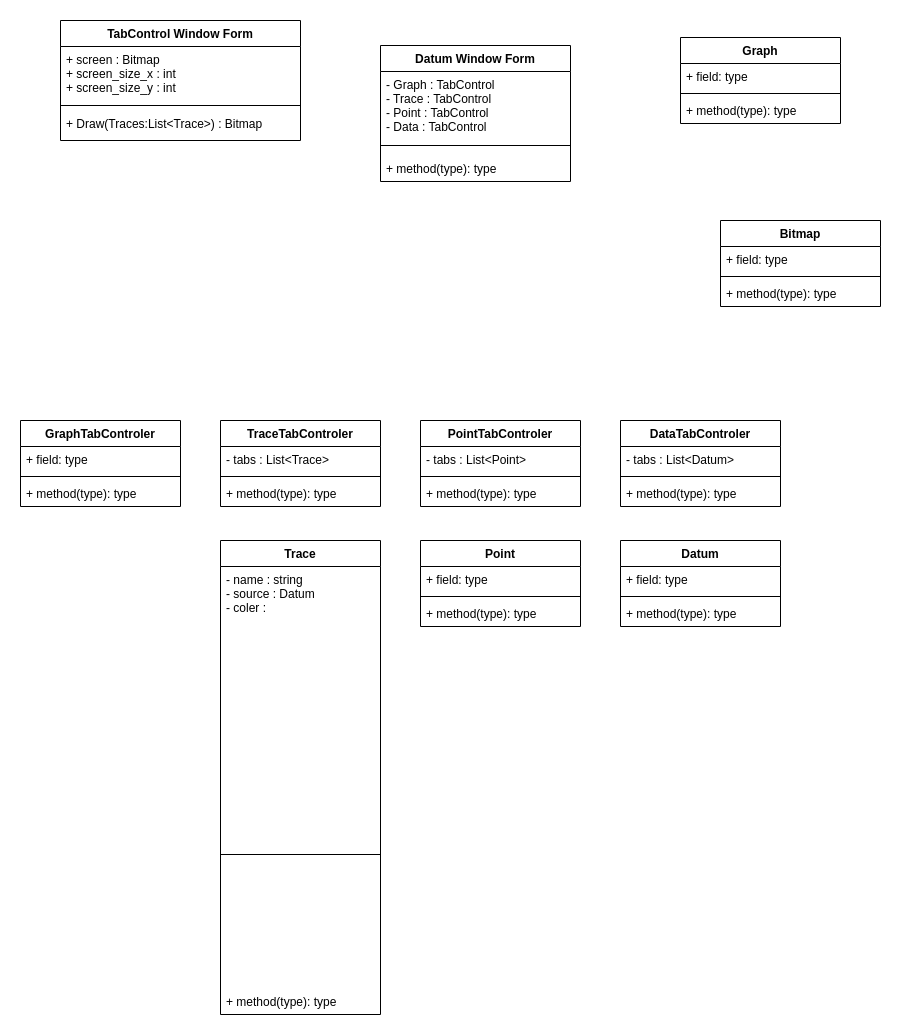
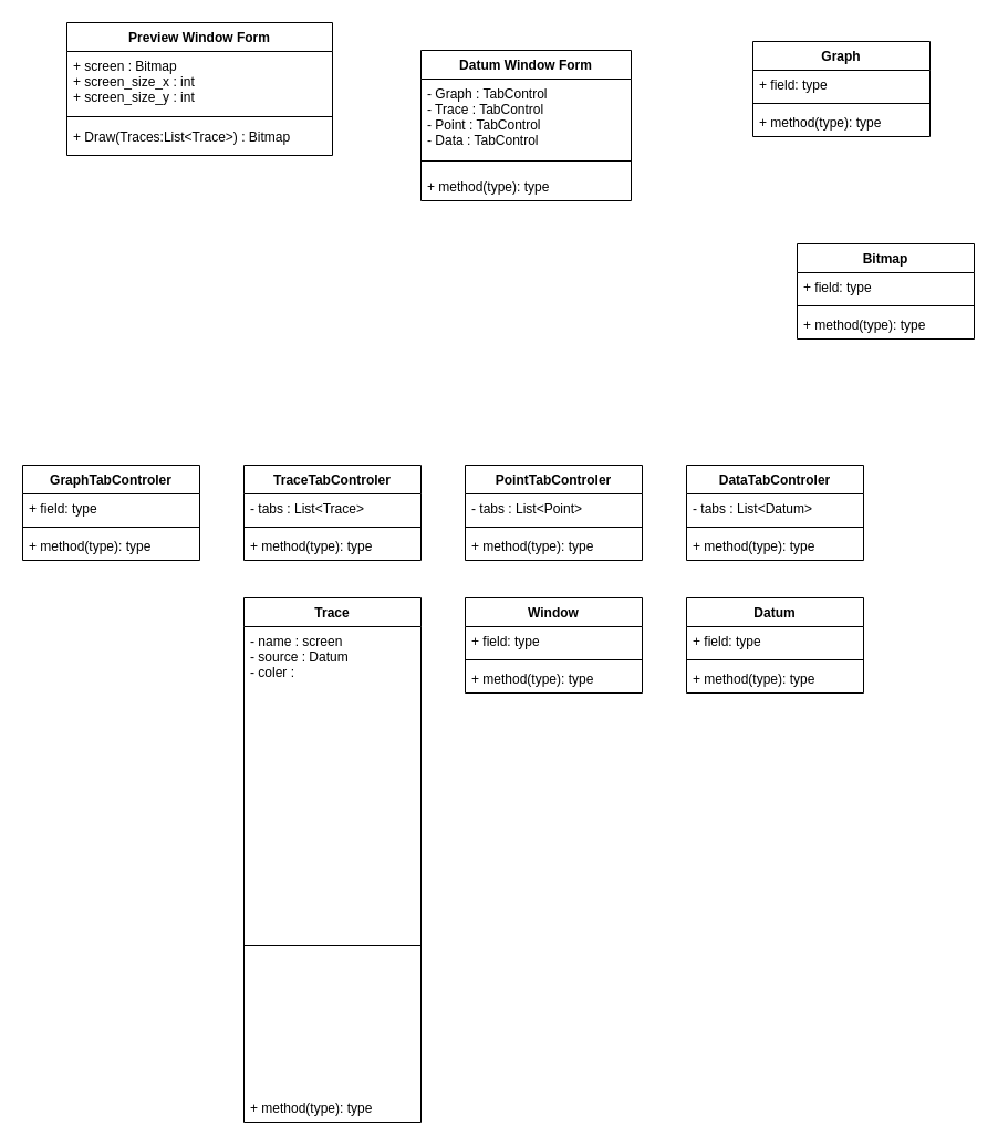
  <mxCell id="0" />
  <mxCell id="1" parent="0" />
- <mxCell id="2" value="TabControl Window Form" style="swimlane;fontStyle=1;align=center;verticalAlign=top;childLayout=stackLayout;horizontal=1;startSize=26;horizontalStack=0;resizeParent=1;resizeParentMax=0;resizeLast=0;collapsible=1;marginBottom=0;" vertex="1" parent="1"><mxGeometry x="60" y="20" width="240" height="120" as="geometry" /></mxCell>
+ <mxCell id="2" value="Preview Window Form" style="swimlane;fontStyle=1;align=center;verticalAlign=top;childLayout=stackLayout;horizontal=1;startSize=26;horizontalStack=0;resizeParent=1;resizeParentMax=0;resizeLast=0;collapsible=1;marginBottom=0;" vertex="1" parent="1"><mxGeometry x="60" y="20" width="240" height="120" as="geometry" /></mxCell>
  <mxCell id="3" value="+ screen : Bitmap&#10;+ screen_size_x : int&#10;+ screen_size_y : int" style="text;strokeColor=none;fillColor=none;align=left;verticalAlign=top;spacingLeft=4;spacingRight=4;overflow=hidden;rotatable=0;points=[[0,0.5],[1,0.5]];portConstraint=eastwest;" vertex="1" parent="2"><mxGeometry y="26" width="240" height="54" as="geometry" /></mxCell>
  <mxCell id="4" value="" style="line;strokeWidth=1;fillColor=none;align=left;verticalAlign=middle;spacingTop=-1;spacingLeft=3;spacingRight=3;rotatable=0;labelPosition=right;points=[];portConstraint=eastwest;strokeColor=inherit;" vertex="1" parent="2"><mxGeometry y="80" width="240" height="10" as="geometry" /></mxCell>
  <mxCell id="5" value="+ Draw(Traces:List&lt;Trace&gt;) : Bitmap" style="text;strokeColor=none;fillColor=none;align=left;verticalAlign=top;spacingLeft=4;spacingRight=4;overflow=hidden;rotatable=0;points=[[0,0.5],[1,0.5]];portConstraint=eastwest;" vertex="1" parent="2"><mxGeometry y="90" width="240" height="30" as="geometry" /></mxCell>
  <mxCell id="6" value="Graph" style="swimlane;fontStyle=1;align=center;verticalAlign=top;childLayout=stackLayout;horizontal=1;startSize=26;horizontalStack=0;resizeParent=1;resizeParentMax=0;resizeLast=0;collapsible=1;marginBottom=0;" vertex="1" parent="1"><mxGeometry x="680" y="37" width="160" height="86" as="geometry" /></mxCell>
  <mxCell id="7" value="+ field: type" style="text;strokeColor=none;fillColor=none;align=left;verticalAlign=top;spacingLeft=4;spacingRight=4;overflow=hidden;rotatable=0;points=[[0,0.5],[1,0.5]];portConstraint=eastwest;" vertex="1" parent="6"><mxGeometry y="26" width="160" height="26" as="geometry" /></mxCell>
  <mxCell id="8" value="" style="line;strokeWidth=1;fillColor=none;align=left;verticalAlign=middle;spacingTop=-1;spacingLeft=3;spacingRight=3;rotatable=0;labelPosition=right;points=[];portConstraint=eastwest;strokeColor=inherit;" vertex="1" parent="6"><mxGeometry y="52" width="160" height="8" as="geometry" /></mxCell>
  <mxCell id="9" value="+ method(type): type" style="text;strokeColor=none;fillColor=none;align=left;verticalAlign=top;spacingLeft=4;spacingRight=4;overflow=hidden;rotatable=0;points=[[0,0.5],[1,0.5]];portConstraint=eastwest;" vertex="1" parent="6"><mxGeometry y="60" width="160" height="26" as="geometry" /></mxCell>
  <mxCell id="10" value="Datum Window Form" style="swimlane;fontStyle=1;align=center;verticalAlign=top;childLayout=stackLayout;horizontal=1;startSize=26;horizontalStack=0;resizeParent=1;resizeParentMax=0;resizeLast=0;collapsible=1;marginBottom=0;" vertex="1" parent="1"><mxGeometry x="380" y="45" width="190" height="136" as="geometry" /></mxCell>
  <mxCell id="11" value="- Graph : TabControl&#10;- Trace : TabControl&#10;- Point : TabControl&#10;- Data : TabControl" style="text;strokeColor=none;fillColor=none;align=left;verticalAlign=top;spacingLeft=4;spacingRight=4;overflow=hidden;rotatable=0;points=[[0,0.5],[1,0.5]];portConstraint=eastwest;" vertex="1" parent="10"><mxGeometry y="26" width="190" height="64" as="geometry" /></mxCell>
  <mxCell id="12" value="" style="line;strokeWidth=1;fillColor=none;align=left;verticalAlign=middle;spacingTop=-1;spacingLeft=3;spacingRight=3;rotatable=0;labelPosition=right;points=[];portConstraint=eastwest;strokeColor=inherit;" vertex="1" parent="10"><mxGeometry y="90" width="190" height="20" as="geometry" /></mxCell>
  <mxCell id="13" value="+ method(type): type" style="text;strokeColor=none;fillColor=none;align=left;verticalAlign=top;spacingLeft=4;spacingRight=4;overflow=hidden;rotatable=0;points=[[0,0.5],[1,0.5]];portConstraint=eastwest;" vertex="1" parent="10"><mxGeometry y="110" width="190" height="26" as="geometry" /></mxCell>
  <mxCell id="14" value="GraphTabControler" style="swimlane;fontStyle=1;align=center;verticalAlign=top;childLayout=stackLayout;horizontal=1;startSize=26;horizontalStack=0;resizeParent=1;resizeParentMax=0;resizeLast=0;collapsible=1;marginBottom=0;" vertex="1" parent="1"><mxGeometry x="20" y="420" width="160" height="86" as="geometry" /></mxCell>
  <mxCell id="15" value="+ field: type" style="text;strokeColor=none;fillColor=none;align=left;verticalAlign=top;spacingLeft=4;spacingRight=4;overflow=hidden;rotatable=0;points=[[0,0.5],[1,0.5]];portConstraint=eastwest;" vertex="1" parent="14"><mxGeometry y="26" width="160" height="26" as="geometry" /></mxCell>
  <mxCell id="16" value="" style="line;strokeWidth=1;fillColor=none;align=left;verticalAlign=middle;spacingTop=-1;spacingLeft=3;spacingRight=3;rotatable=0;labelPosition=right;points=[];portConstraint=eastwest;strokeColor=inherit;" vertex="1" parent="14"><mxGeometry y="52" width="160" height="8" as="geometry" /></mxCell>
  <mxCell id="17" value="+ method(type): type" style="text;strokeColor=none;fillColor=none;align=left;verticalAlign=top;spacingLeft=4;spacingRight=4;overflow=hidden;rotatable=0;points=[[0,0.5],[1,0.5]];portConstraint=eastwest;" vertex="1" parent="14"><mxGeometry y="60" width="160" height="26" as="geometry" /></mxCell>
  <mxCell id="18" value="TraceTabControler" style="swimlane;fontStyle=1;align=center;verticalAlign=top;childLayout=stackLayout;horizontal=1;startSize=26;horizontalStack=0;resizeParent=1;resizeParentMax=0;resizeLast=0;collapsible=1;marginBottom=0;" vertex="1" parent="1"><mxGeometry x="220" y="420" width="160" height="86" as="geometry" /></mxCell>
  <mxCell id="19" value="- tabs : List&lt;Trace&gt;" style="text;strokeColor=none;fillColor=none;align=left;verticalAlign=top;spacingLeft=4;spacingRight=4;overflow=hidden;rotatable=0;points=[[0,0.5],[1,0.5]];portConstraint=eastwest;" vertex="1" parent="18"><mxGeometry y="26" width="160" height="26" as="geometry" /></mxCell>
  <mxCell id="20" value="" style="line;strokeWidth=1;fillColor=none;align=left;verticalAlign=middle;spacingTop=-1;spacingLeft=3;spacingRight=3;rotatable=0;labelPosition=right;points=[];portConstraint=eastwest;strokeColor=inherit;" vertex="1" parent="18"><mxGeometry y="52" width="160" height="8" as="geometry" /></mxCell>
  <mxCell id="21" value="+ method(type): type" style="text;strokeColor=none;fillColor=none;align=left;verticalAlign=top;spacingLeft=4;spacingRight=4;overflow=hidden;rotatable=0;points=[[0,0.5],[1,0.5]];portConstraint=eastwest;" vertex="1" parent="18"><mxGeometry y="60" width="160" height="26" as="geometry" /></mxCell>
  <mxCell id="22" value="PointTabControler" style="swimlane;fontStyle=1;align=center;verticalAlign=top;childLayout=stackLayout;horizontal=1;startSize=26;horizontalStack=0;resizeParent=1;resizeParentMax=0;resizeLast=0;collapsible=1;marginBottom=0;" vertex="1" parent="1"><mxGeometry x="420" y="420" width="160" height="86" as="geometry" /></mxCell>
  <mxCell id="23" value="- tabs : List&lt;Point&gt;" style="text;strokeColor=none;fillColor=none;align=left;verticalAlign=top;spacingLeft=4;spacingRight=4;overflow=hidden;rotatable=0;points=[[0,0.5],[1,0.5]];portConstraint=eastwest;" vertex="1" parent="22"><mxGeometry y="26" width="160" height="26" as="geometry" /></mxCell>
  <mxCell id="24" value="" style="line;strokeWidth=1;fillColor=none;align=left;verticalAlign=middle;spacingTop=-1;spacingLeft=3;spacingRight=3;rotatable=0;labelPosition=right;points=[];portConstraint=eastwest;strokeColor=inherit;" vertex="1" parent="22"><mxGeometry y="52" width="160" height="8" as="geometry" /></mxCell>
  <mxCell id="25" value="+ method(type): type" style="text;strokeColor=none;fillColor=none;align=left;verticalAlign=top;spacingLeft=4;spacingRight=4;overflow=hidden;rotatable=0;points=[[0,0.5],[1,0.5]];portConstraint=eastwest;" vertex="1" parent="22"><mxGeometry y="60" width="160" height="26" as="geometry" /></mxCell>
  <mxCell id="26" value="DataTabControler" style="swimlane;fontStyle=1;align=center;verticalAlign=top;childLayout=stackLayout;horizontal=1;startSize=26;horizontalStack=0;resizeParent=1;resizeParentMax=0;resizeLast=0;collapsible=1;marginBottom=0;" vertex="1" parent="1"><mxGeometry x="620" y="420" width="160" height="86" as="geometry" /></mxCell>
  <mxCell id="27" value="- tabs : List&lt;Datum&gt;" style="text;strokeColor=none;fillColor=none;align=left;verticalAlign=top;spacingLeft=4;spacingRight=4;overflow=hidden;rotatable=0;points=[[0,0.5],[1,0.5]];portConstraint=eastwest;" vertex="1" parent="26"><mxGeometry y="26" width="160" height="26" as="geometry" /></mxCell>
  <mxCell id="28" value="" style="line;strokeWidth=1;fillColor=none;align=left;verticalAlign=middle;spacingTop=-1;spacingLeft=3;spacingRight=3;rotatable=0;labelPosition=right;points=[];portConstraint=eastwest;strokeColor=inherit;" vertex="1" parent="26"><mxGeometry y="52" width="160" height="8" as="geometry" /></mxCell>
  <mxCell id="29" value="+ method(type): type" style="text;strokeColor=none;fillColor=none;align=left;verticalAlign=top;spacingLeft=4;spacingRight=4;overflow=hidden;rotatable=0;points=[[0,0.5],[1,0.5]];portConstraint=eastwest;" vertex="1" parent="26"><mxGeometry y="60" width="160" height="26" as="geometry" /></mxCell>
  <mxCell id="30" value="Bitmap" style="swimlane;fontStyle=1;align=center;verticalAlign=top;childLayout=stackLayout;horizontal=1;startSize=26;horizontalStack=0;resizeParent=1;resizeParentMax=0;resizeLast=0;collapsible=1;marginBottom=0;" vertex="1" parent="1"><mxGeometry x="720" y="220" width="160" height="86" as="geometry" /></mxCell>
  <mxCell id="31" value="+ field: type" style="text;strokeColor=none;fillColor=none;align=left;verticalAlign=top;spacingLeft=4;spacingRight=4;overflow=hidden;rotatable=0;points=[[0,0.5],[1,0.5]];portConstraint=eastwest;" vertex="1" parent="30"><mxGeometry y="26" width="160" height="26" as="geometry" /></mxCell>
  <mxCell id="32" value="" style="line;strokeWidth=1;fillColor=none;align=left;verticalAlign=middle;spacingTop=-1;spacingLeft=3;spacingRight=3;rotatable=0;labelPosition=right;points=[];portConstraint=eastwest;strokeColor=inherit;" vertex="1" parent="30"><mxGeometry y="52" width="160" height="8" as="geometry" /></mxCell>
  <mxCell id="33" value="+ method(type): type" style="text;strokeColor=none;fillColor=none;align=left;verticalAlign=top;spacingLeft=4;spacingRight=4;overflow=hidden;rotatable=0;points=[[0,0.5],[1,0.5]];portConstraint=eastwest;" vertex="1" parent="30"><mxGeometry y="60" width="160" height="26" as="geometry" /></mxCell>
  <mxCell id="34" value="Trace" style="swimlane;fontStyle=1;align=center;verticalAlign=top;childLayout=stackLayout;horizontal=1;startSize=26;horizontalStack=0;resizeParent=1;resizeParentMax=0;resizeLast=0;collapsible=1;marginBottom=0;" vertex="1" parent="1"><mxGeometry x="220" y="540" width="160" height="474" as="geometry" /></mxCell>
- <mxCell id="35" value="- name : string&#10;- source : Datum&#10;- coler : " style="text;strokeColor=none;fillColor=none;align=left;verticalAlign=top;spacingLeft=4;spacingRight=4;overflow=hidden;rotatable=0;points=[[0,0.5],[1,0.5]];portConstraint=eastwest;" vertex="1" parent="34"><mxGeometry y="26" width="160" height="154" as="geometry" /></mxCell>
+ <mxCell id="35" value="- name : screen&#10;- source : Datum&#10;- coler : " style="text;strokeColor=none;fillColor=none;align=left;verticalAlign=top;spacingLeft=4;spacingRight=4;overflow=hidden;rotatable=0;points=[[0,0.5],[1,0.5]];portConstraint=eastwest;" vertex="1" parent="34"><mxGeometry y="26" width="160" height="154" as="geometry" /></mxCell>
  <mxCell id="36" value="" style="line;strokeWidth=1;fillColor=none;align=left;verticalAlign=middle;spacingTop=-1;spacingLeft=3;spacingRight=3;rotatable=0;labelPosition=right;points=[];portConstraint=eastwest;strokeColor=inherit;" vertex="1" parent="34"><mxGeometry y="180" width="160" height="268" as="geometry" /></mxCell>
  <mxCell id="37" value="+ method(type): type" style="text;strokeColor=none;fillColor=none;align=left;verticalAlign=top;spacingLeft=4;spacingRight=4;overflow=hidden;rotatable=0;points=[[0,0.5],[1,0.5]];portConstraint=eastwest;" vertex="1" parent="34"><mxGeometry y="448" width="160" height="26" as="geometry" /></mxCell>
- <mxCell id="38" value="Point" style="swimlane;fontStyle=1;align=center;verticalAlign=top;childLayout=stackLayout;horizontal=1;startSize=26;horizontalStack=0;resizeParent=1;resizeParentMax=0;resizeLast=0;collapsible=1;marginBottom=0;" vertex="1" parent="1"><mxGeometry x="420" y="540" width="160" height="86" as="geometry" /></mxCell>
+ <mxCell id="38" value="Window" style="swimlane;fontStyle=1;align=center;verticalAlign=top;childLayout=stackLayout;horizontal=1;startSize=26;horizontalStack=0;resizeParent=1;resizeParentMax=0;resizeLast=0;collapsible=1;marginBottom=0;" vertex="1" parent="1"><mxGeometry x="420" y="540" width="160" height="86" as="geometry" /></mxCell>
  <mxCell id="39" value="+ field: type" style="text;strokeColor=none;fillColor=none;align=left;verticalAlign=top;spacingLeft=4;spacingRight=4;overflow=hidden;rotatable=0;points=[[0,0.5],[1,0.5]];portConstraint=eastwest;" vertex="1" parent="38"><mxGeometry y="26" width="160" height="26" as="geometry" /></mxCell>
  <mxCell id="40" value="" style="line;strokeWidth=1;fillColor=none;align=left;verticalAlign=middle;spacingTop=-1;spacingLeft=3;spacingRight=3;rotatable=0;labelPosition=right;points=[];portConstraint=eastwest;strokeColor=inherit;" vertex="1" parent="38"><mxGeometry y="52" width="160" height="8" as="geometry" /></mxCell>
  <mxCell id="41" value="+ method(type): type" style="text;strokeColor=none;fillColor=none;align=left;verticalAlign=top;spacingLeft=4;spacingRight=4;overflow=hidden;rotatable=0;points=[[0,0.5],[1,0.5]];portConstraint=eastwest;" vertex="1" parent="38"><mxGeometry y="60" width="160" height="26" as="geometry" /></mxCell>
  <mxCell id="42" value="Datum" style="swimlane;fontStyle=1;align=center;verticalAlign=top;childLayout=stackLayout;horizontal=1;startSize=26;horizontalStack=0;resizeParent=1;resizeParentMax=0;resizeLast=0;collapsible=1;marginBottom=0;" vertex="1" parent="1"><mxGeometry x="620" y="540" width="160" height="86" as="geometry" /></mxCell>
  <mxCell id="43" value="+ field: type" style="text;strokeColor=none;fillColor=none;align=left;verticalAlign=top;spacingLeft=4;spacingRight=4;overflow=hidden;rotatable=0;points=[[0,0.5],[1,0.5]];portConstraint=eastwest;" vertex="1" parent="42"><mxGeometry y="26" width="160" height="26" as="geometry" /></mxCell>
  <mxCell id="44" value="" style="line;strokeWidth=1;fillColor=none;align=left;verticalAlign=middle;spacingTop=-1;spacingLeft=3;spacingRight=3;rotatable=0;labelPosition=right;points=[];portConstraint=eastwest;strokeColor=inherit;" vertex="1" parent="42"><mxGeometry y="52" width="160" height="8" as="geometry" /></mxCell>
  <mxCell id="45" value="+ method(type): type" style="text;strokeColor=none;fillColor=none;align=left;verticalAlign=top;spacingLeft=4;spacingRight=4;overflow=hidden;rotatable=0;points=[[0,0.5],[1,0.5]];portConstraint=eastwest;" vertex="1" parent="42"><mxGeometry y="60" width="160" height="26" as="geometry" /></mxCell>
